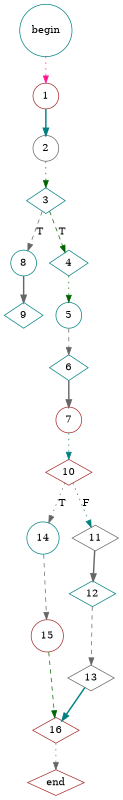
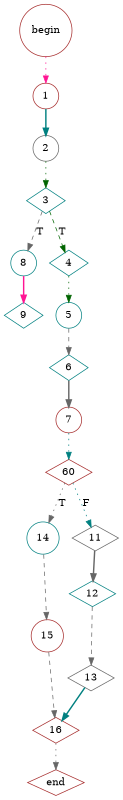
  digraph {
    node [color=teal shape=diamond]
    edge [color=gray40 style=dotted]
-   begin [shape=circle]
+   begin [color=brown shape=circle]
    1 [color=brown shape=circle]
    2 [color=gray40 shape=circle]
    end [color=brown]
    3
    8 [shape=circle]
    4
    9
    5 [shape=circle]
    6
    7 [color=brown shape=circle]
-   10 [color=brown]
+   10 [color=brown label=60]
    14 [shape=circle]
    11 [color=gray40]
    15 [color=brown shape=circle]
    12
    16 [color=brown]
    13 [color=gray40]
    begin -> 1 [color=deeppink]
    1 -> 2 [color=teal style=bold]
    2 -> 3 [color=darkgreen]
    3 -> 8 [label=T style=dashed]
    3 -> 4 [color=darkgreen label=T style=dashed]
-   8 -> 9 [style=bold]
+   8 -> 9 [color=deeppink style=bold]
    4 -> 5 [color=darkgreen]
    5 -> 6 [style=dashed]
    6 -> 7 [style=bold]
    7 -> 10 [color=teal]
    10 -> 14 [label=T]
    10 -> 11 [color=teal label=F]
    14 -> 15 [style=dashed]
    11 -> 12 [style=bold]
-   15 -> 16 [color=darkgreen style=dashed]
+   15 -> 16 [style=dashed]
    12 -> 13 [style=dashed]
    16 -> end
    13 -> 16 [color=teal style=bold]
  }
